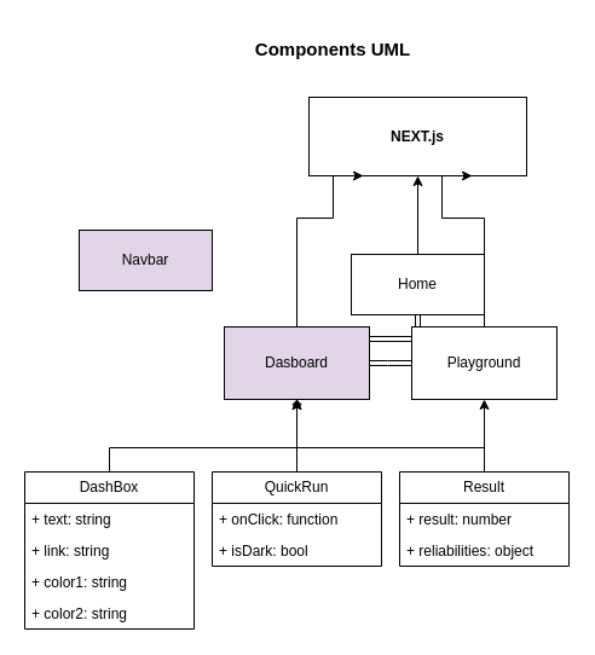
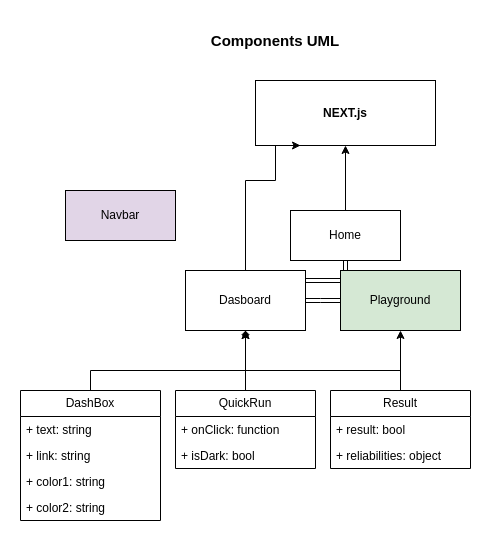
  <mxCell id="0" />
  <mxCell id="1" parent="0" />
  <mxCell id="2" style="edgeStyle=orthogonalEdgeStyle;rounded=0;orthogonalLoop=1;jettySize=auto;html=1;entryX=0.5;entryY=1;entryDx=0;entryDy=0;" edge="1" parent="1" source="4" target="6"><mxGeometry relative="1" as="geometry" /></mxCell>
  <mxCell id="3" style="edgeStyle=orthogonalEdgeStyle;rounded=0;orthogonalLoop=1;jettySize=auto;html=1;entryX=0.75;entryY=0;entryDx=0;entryDy=0;shape=link;" edge="1" parent="1" source="4" target="10"><mxGeometry relative="1" as="geometry" /></mxCell>
  <mxCell id="4" value="Home" style="html=1;whiteSpace=wrap;" vertex="1" parent="1"><mxGeometry x="290" y="210" width="110" height="50" as="geometry" /></mxCell>
  <mxCell id="5" value="Components UML" style="text;html=1;strokeColor=none;fillColor=none;align=center;verticalAlign=middle;whiteSpace=wrap;rounded=0;fontSize=15;fontStyle=1" vertex="1" parent="1"><mxGeometry x="180" y="20" width="190" height="40" as="geometry" /></mxCell>
  <mxCell id="6" value="&lt;b&gt;NEXT.js&lt;/b&gt;" style="rounded=0;whiteSpace=wrap;html=1;" vertex="1" parent="1"><mxGeometry x="255" y="80" width="180" height="65" as="geometry" /></mxCell>
  <mxCell id="7" value="Navbar" style="html=1;whiteSpace=wrap;fillColor=#e1d5e7;" vertex="1" parent="1"><mxGeometry x="65" y="190" width="110" height="50" as="geometry" /></mxCell>
  <mxCell id="8" style="edgeStyle=orthogonalEdgeStyle;rounded=0;orthogonalLoop=1;jettySize=auto;html=1;entryX=0.25;entryY=1;entryDx=0;entryDy=0;" edge="1" parent="1" source="10" target="6"><mxGeometry relative="1" as="geometry"><Array as="points"><mxPoint x="245" y="180" /><mxPoint x="275" y="180" /></Array></mxGeometry></mxCell>
  <mxCell id="9" style="edgeStyle=orthogonalEdgeStyle;rounded=0;orthogonalLoop=1;jettySize=auto;html=1;entryX=0;entryY=0.5;entryDx=0;entryDy=0;shape=link;" edge="1" parent="1" source="10" target="27"><mxGeometry relative="1" as="geometry" /></mxCell>
- <mxCell id="10" value="Dasboard" style="rounded=0;whiteSpace=wrap;html=1;fillColor=#e1d5e7;" vertex="1" parent="1"><mxGeometry x="185" y="270" width="120" height="60" as="geometry" /></mxCell>
+ <mxCell id="10" value="Dasboard" style="rounded=0;whiteSpace=wrap;html=1;" vertex="1" parent="1"><mxGeometry x="185" y="270" width="120" height="60" as="geometry" /></mxCell>
  <mxCell id="11" style="edgeStyle=orthogonalEdgeStyle;rounded=0;orthogonalLoop=1;jettySize=auto;html=1;entryX=0.5;entryY=1;entryDx=0;entryDy=0;endArrow=diamond;" edge="1" parent="1" source="12" target="10"><mxGeometry relative="1" as="geometry"><Array as="points"><mxPoint x="90" y="370" /><mxPoint x="245" y="370" /></Array></mxGeometry></mxCell>
  <mxCell id="12" value="DashBox" style="swimlane;fontStyle=0;childLayout=stackLayout;horizontal=1;startSize=26;fillColor=none;horizontalStack=0;resizeParent=1;resizeParentMax=0;resizeLast=0;collapsible=1;marginBottom=0;whiteSpace=wrap;html=1;" vertex="1" parent="1"><mxGeometry x="20" y="390" width="140" height="130" as="geometry" /></mxCell>
  <mxCell id="13" value="+&amp;nbsp;text&lt;span style=&quot;background-color: initial;&quot;&gt;: string&lt;/span&gt;" style="text;strokeColor=none;fillColor=none;align=left;verticalAlign=top;spacingLeft=4;spacingRight=4;overflow=hidden;rotatable=0;points=[[0,0.5],[1,0.5]];portConstraint=eastwest;whiteSpace=wrap;html=1;" vertex="1" parent="12"><mxGeometry y="26" width="140" height="26" as="geometry" /></mxCell>
  <mxCell id="14" value="+&amp;nbsp;link&lt;span style=&quot;background-color: initial;&quot;&gt;: string&lt;/span&gt;" style="text;strokeColor=none;fillColor=none;align=left;verticalAlign=top;spacingLeft=4;spacingRight=4;overflow=hidden;rotatable=0;points=[[0,0.5],[1,0.5]];portConstraint=eastwest;whiteSpace=wrap;html=1;" vertex="1" parent="12"><mxGeometry y="52" width="140" height="26" as="geometry" /></mxCell>
  <mxCell id="15" value="+&amp;nbsp;color1&lt;span style=&quot;background-color: initial;&quot;&gt;: string&lt;/span&gt;" style="text;strokeColor=none;fillColor=none;align=left;verticalAlign=top;spacingLeft=4;spacingRight=4;overflow=hidden;rotatable=0;points=[[0,0.5],[1,0.5]];portConstraint=eastwest;whiteSpace=wrap;html=1;" vertex="1" parent="12"><mxGeometry y="78" width="140" height="26" as="geometry" /></mxCell>
  <mxCell id="16" value="+&amp;nbsp;color2&lt;span style=&quot;background-color: initial;&quot;&gt;: string&lt;/span&gt;" style="text;strokeColor=none;fillColor=none;align=left;verticalAlign=top;spacingLeft=4;spacingRight=4;overflow=hidden;rotatable=0;points=[[0,0.5],[1,0.5]];portConstraint=eastwest;whiteSpace=wrap;html=1;" vertex="1" parent="12"><mxGeometry y="104" width="140" height="26" as="geometry" /></mxCell>
  <mxCell id="17" style="edgeStyle=orthogonalEdgeStyle;rounded=0;orthogonalLoop=1;jettySize=auto;html=1;entryX=0.5;entryY=1;entryDx=0;entryDy=0;" edge="1" parent="1" source="18" target="10"><mxGeometry relative="1" as="geometry" /></mxCell>
  <mxCell id="18" value="QuickRun" style="swimlane;fontStyle=0;childLayout=stackLayout;horizontal=1;startSize=26;fillColor=none;horizontalStack=0;resizeParent=1;resizeParentMax=0;resizeLast=0;collapsible=1;marginBottom=0;whiteSpace=wrap;html=1;" vertex="1" parent="1"><mxGeometry x="175" y="390" width="140" height="78" as="geometry" /></mxCell>
  <mxCell id="19" value="+&amp;nbsp;onClick&lt;span style=&quot;background-color: initial;&quot;&gt;: function&lt;/span&gt;" style="text;strokeColor=none;fillColor=none;align=left;verticalAlign=top;spacingLeft=4;spacingRight=4;overflow=hidden;rotatable=0;points=[[0,0.5],[1,0.5]];portConstraint=eastwest;whiteSpace=wrap;html=1;" vertex="1" parent="18"><mxGeometry y="26" width="140" height="26" as="geometry" /></mxCell>
  <mxCell id="20" value="+&amp;nbsp;isDark&lt;span style=&quot;background-color: initial;&quot;&gt;: bool&lt;/span&gt;" style="text;strokeColor=none;fillColor=none;align=left;verticalAlign=top;spacingLeft=4;spacingRight=4;overflow=hidden;rotatable=0;points=[[0,0.5],[1,0.5]];portConstraint=eastwest;whiteSpace=wrap;html=1;" vertex="1" parent="18"><mxGeometry y="52" width="140" height="26" as="geometry" /></mxCell>
  <mxCell id="21" style="edgeStyle=orthogonalEdgeStyle;rounded=0;orthogonalLoop=1;jettySize=auto;html=1;entryX=0.5;entryY=1;entryDx=0;entryDy=0;" edge="1" parent="1" source="23" target="10"><mxGeometry relative="1" as="geometry"><Array as="points"><mxPoint x="400" y="370" /><mxPoint x="245" y="370" /></Array></mxGeometry></mxCell>
  <mxCell id="22" style="edgeStyle=orthogonalEdgeStyle;rounded=0;orthogonalLoop=1;jettySize=auto;html=1;entryX=0.5;entryY=1;entryDx=0;entryDy=0;" edge="1" parent="1" source="23" target="27"><mxGeometry relative="1" as="geometry" /></mxCell>
  <mxCell id="23" value="Result" style="swimlane;fontStyle=0;childLayout=stackLayout;horizontal=1;startSize=26;fillColor=none;horizontalStack=0;resizeParent=1;resizeParentMax=0;resizeLast=0;collapsible=1;marginBottom=0;whiteSpace=wrap;html=1;" vertex="1" parent="1"><mxGeometry x="330" y="390" width="140" height="78" as="geometry" /></mxCell>
- <mxCell id="24" value="+ result&lt;span style=&quot;background-color: initial;&quot;&gt;: number&lt;/span&gt;" style="text;strokeColor=none;fillColor=none;align=left;verticalAlign=top;spacingLeft=4;spacingRight=4;overflow=hidden;rotatable=0;points=[[0,0.5],[1,0.5]];portConstraint=eastwest;whiteSpace=wrap;html=1;" vertex="1" parent="23"><mxGeometry y="26" width="140" height="26" as="geometry" /></mxCell>
+ <mxCell id="24" value="+ result&lt;span style=&quot;background-color: initial;&quot;&gt;: bool&lt;/span&gt;" style="text;strokeColor=none;fillColor=none;align=left;verticalAlign=top;spacingLeft=4;spacingRight=4;overflow=hidden;rotatable=0;points=[[0,0.5],[1,0.5]];portConstraint=eastwest;whiteSpace=wrap;html=1;" vertex="1" parent="23"><mxGeometry y="26" width="140" height="26" as="geometry" /></mxCell>
  <mxCell id="25" value="+&amp;nbsp;reliabilities&lt;span style=&quot;background-color: initial;&quot;&gt;: object&lt;/span&gt;" style="text;strokeColor=none;fillColor=none;align=left;verticalAlign=top;spacingLeft=4;spacingRight=4;overflow=hidden;rotatable=0;points=[[0,0.5],[1,0.5]];portConstraint=eastwest;whiteSpace=wrap;html=1;" vertex="1" parent="23"><mxGeometry y="52" width="140" height="26" as="geometry" /></mxCell>
- <mxCell id="26" style="edgeStyle=orthogonalEdgeStyle;rounded=0;orthogonalLoop=1;jettySize=auto;html=1;entryX=0.75;entryY=1;entryDx=0;entryDy=0;" edge="1" parent="1" source="27" target="6"><mxGeometry relative="1" as="geometry"><Array as="points"><mxPoint x="400" y="180" /><mxPoint x="365" y="180" /></Array></mxGeometry></mxCell>
- <mxCell id="27" value="Playground" style="rounded=0;whiteSpace=wrap;html=1;" vertex="1" parent="1"><mxGeometry x="340" y="270" width="120" height="60" as="geometry" /></mxCell>
+ <mxCell id="27" value="Playground" style="rounded=0;whiteSpace=wrap;html=1;fillColor=#d5e8d4;" vertex="1" parent="1"><mxGeometry x="340" y="270" width="120" height="60" as="geometry" /></mxCell>
